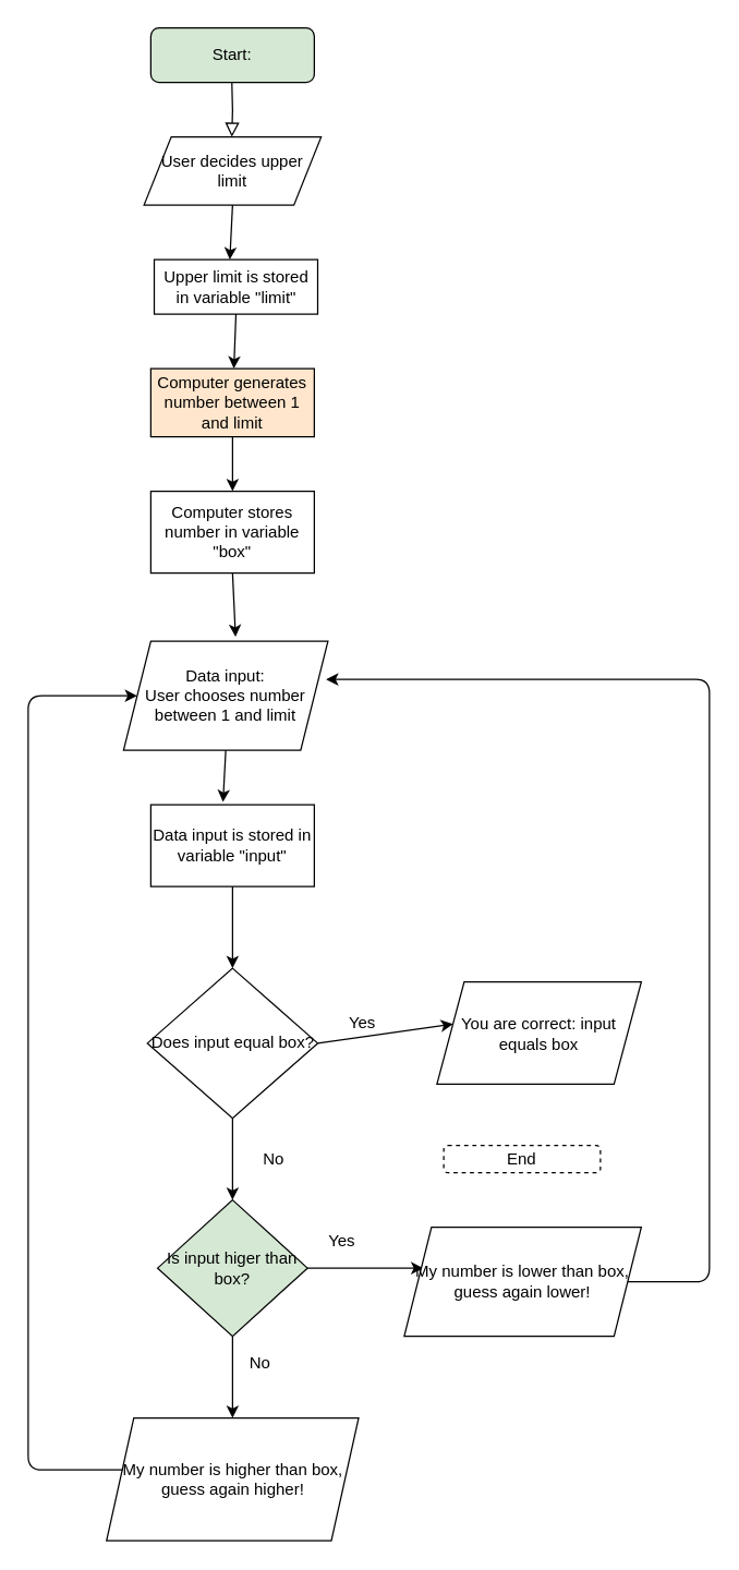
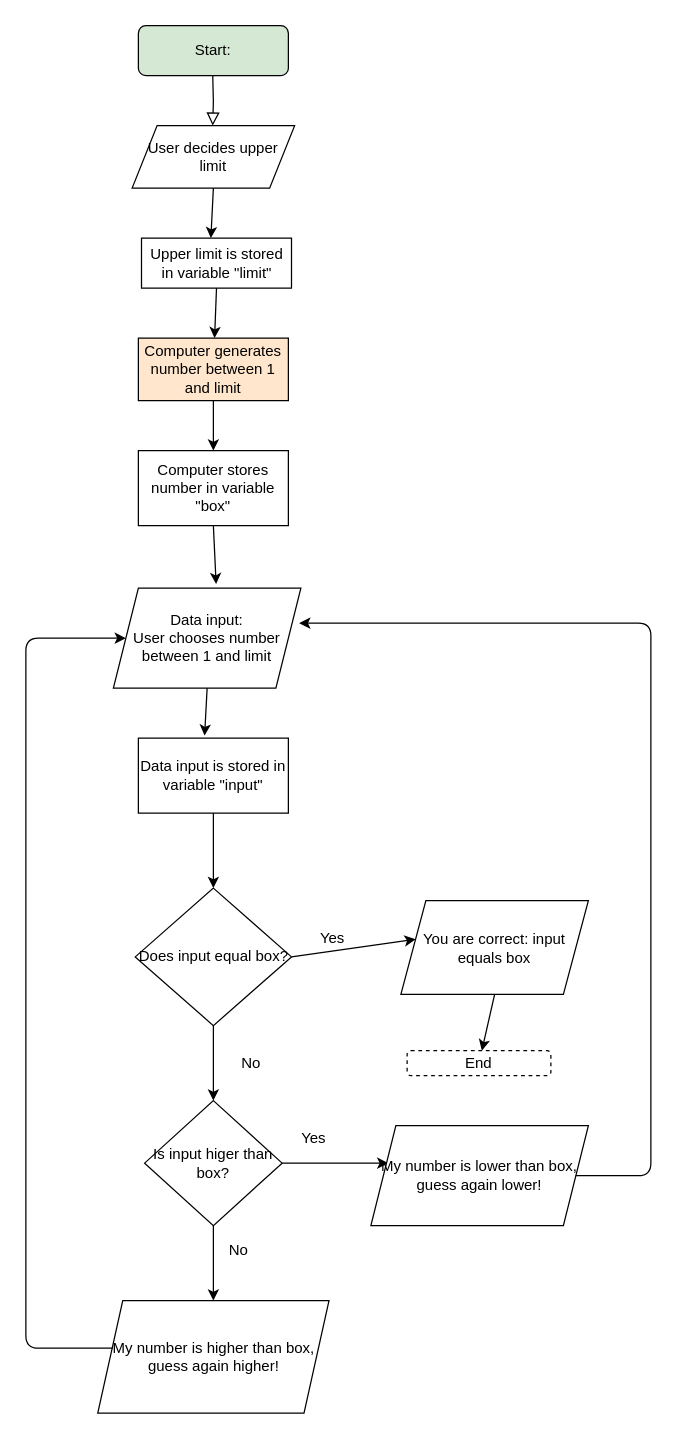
  <mxCell id="0" />
  <mxCell id="1" parent="0" />
  <mxCell id="2" value="" style="rounded=0;html=1;jettySize=auto;orthogonalLoop=1;fontSize=11;endArrow=block;endFill=0;endSize=8;strokeWidth=1;shadow=0;labelBackgroundColor=none;edgeStyle=orthogonalEdgeStyle;" parent="1" edge="1"><mxGeometry relative="1" as="geometry"><mxPoint x="169.5" y="60" as="sourcePoint" /><mxPoint x="169.5" y="100" as="targetPoint" /></mxGeometry></mxCell>
  <mxCell id="3" value="Start:" style="rounded=1;whiteSpace=wrap;html=1;fontSize=12;glass=0;strokeWidth=1;shadow=0;fillColor=#d5e8d4;" parent="1" vertex="1"><mxGeometry x="110" y="20" width="120" height="40" as="geometry" /></mxCell>
  <mxCell id="4" value="Data input:&lt;br&gt;User chooses number between 1 and limit" style="shape=parallelogram;perimeter=parallelogramPerimeter;whiteSpace=wrap;html=1;fixedSize=1;" vertex="1" parent="1"><mxGeometry x="90" y="470" width="150" height="80" as="geometry" /></mxCell>
  <mxCell id="5" value="Computer generates number between 1 and limit" style="rounded=0;whiteSpace=wrap;html=1;fillColor=#ffe6cc;" vertex="1" parent="1"><mxGeometry x="110" y="270" width="120" height="50" as="geometry" /></mxCell>
  <mxCell id="6" value="" style="endArrow=classic;html=1;" edge="1" parent="1" target="7"><mxGeometry width="50" height="50" relative="1" as="geometry"><mxPoint x="170" y="320" as="sourcePoint" /><mxPoint x="170" y="390" as="targetPoint" /></mxGeometry></mxCell>
  <mxCell id="7" value="Computer stores number in variable &quot;box&quot;" style="rounded=0;whiteSpace=wrap;html=1;" vertex="1" parent="1"><mxGeometry x="110" y="360" width="120" height="60" as="geometry" /></mxCell>
  <mxCell id="8" value="" style="endArrow=classic;html=1;exitX=0.5;exitY=1;exitDx=0;exitDy=0;entryX=0.548;entryY=-0.04;entryDx=0;entryDy=0;entryPerimeter=0;" edge="1" parent="1" source="7" target="4"><mxGeometry width="50" height="50" relative="1" as="geometry"><mxPoint x="220" y="470" as="sourcePoint" /><mxPoint x="270" y="420" as="targetPoint" /></mxGeometry></mxCell>
  <mxCell id="9" value="Data input is stored in variable &quot;input&quot;" style="rounded=0;whiteSpace=wrap;html=1;" vertex="1" parent="1"><mxGeometry x="110" y="590" width="120" height="60" as="geometry" /></mxCell>
  <mxCell id="10" value="" style="endArrow=classic;html=1;exitX=0.5;exitY=1;exitDx=0;exitDy=0;" edge="1" parent="1" source="4"><mxGeometry width="50" height="50" relative="1" as="geometry"><mxPoint x="220" y="600" as="sourcePoint" /><mxPoint x="163" y="588" as="targetPoint" /></mxGeometry></mxCell>
  <mxCell id="11" value="" style="endArrow=classic;html=1;exitX=0.5;exitY=1;exitDx=0;exitDy=0;" edge="1" parent="1" source="9"><mxGeometry width="50" height="50" relative="1" as="geometry"><mxPoint x="220" y="720" as="sourcePoint" /><mxPoint x="170" y="710" as="targetPoint" /></mxGeometry></mxCell>
  <mxCell id="12" value="Does input equal box?" style="rhombus;whiteSpace=wrap;html=1;" vertex="1" parent="1"><mxGeometry x="107.5" y="710" width="125" height="110" as="geometry" /></mxCell>
  <mxCell id="13" value="You are correct: input equals box" style="shape=parallelogram;perimeter=parallelogramPerimeter;whiteSpace=wrap;html=1;fixedSize=1;" vertex="1" parent="1"><mxGeometry x="320" y="720" width="150" height="75" as="geometry" /></mxCell>
  <mxCell id="14" value="Yes" style="text;html=1;align=center;verticalAlign=middle;resizable=0;points=[];autosize=1;" vertex="1" parent="1"><mxGeometry x="250" y="740" width="30" height="20" as="geometry" /></mxCell>
  <mxCell id="15" value="" style="endArrow=classic;html=1;exitX=1;exitY=0.5;exitDx=0;exitDy=0;entryX=0.079;entryY=0.413;entryDx=0;entryDy=0;entryPerimeter=0;" edge="1" parent="1" source="12" target="13"><mxGeometry width="50" height="50" relative="1" as="geometry"><mxPoint x="220" y="610" as="sourcePoint" /><mxPoint x="270" y="560" as="targetPoint" /></mxGeometry></mxCell>
  <mxCell id="16" value="" style="endArrow=classic;html=1;exitX=0.5;exitY=1;exitDx=0;exitDy=0;" edge="1" parent="1" source="12"><mxGeometry width="50" height="50" relative="1" as="geometry"><mxPoint x="220" y="850" as="sourcePoint" /><mxPoint x="170" y="880" as="targetPoint" /></mxGeometry></mxCell>
  <mxCell id="17" value="No" style="text;html=1;align=center;verticalAlign=middle;resizable=0;points=[];autosize=1;" vertex="1" parent="1"><mxGeometry x="185" y="840" width="30" height="20" as="geometry" /></mxCell>
- <mxCell id="18" value="Is input higer than box?" style="rhombus;whiteSpace=wrap;html=1;fillColor=#d5e8d4;" vertex="1" parent="1"><mxGeometry x="115" y="880" width="110" height="100" as="geometry" /></mxCell>
+ <mxCell id="18" value="Is input higer than box?" style="rhombus;whiteSpace=wrap;html=1;" vertex="1" parent="1"><mxGeometry x="115" y="880" width="110" height="100" as="geometry" /></mxCell>
+ <mxCell id="19" value="" style="endArrow=classic;html=1;exitX=0.5;exitY=1;exitDx=0;exitDy=0;" edge="1" parent="1" source="13" target="20"><mxGeometry width="50" height="50" relative="1" as="geometry"><mxPoint x="220" y="840" as="sourcePoint" /><mxPoint x="385" y="850" as="targetPoint" /></mxGeometry></mxCell>
  <mxCell id="20" value="End" style="rounded=1;whiteSpace=wrap;html=1;dashed=1;" vertex="1" parent="1"><mxGeometry x="325" y="840" width="115" height="20" as="geometry" /></mxCell>
  <mxCell id="21" value="" style="endArrow=classic;html=1;exitX=1;exitY=0.5;exitDx=0;exitDy=0;" edge="1" parent="1" source="18"><mxGeometry width="50" height="50" relative="1" as="geometry"><mxPoint x="220" y="830" as="sourcePoint" /><mxPoint x="310" y="930" as="targetPoint" /></mxGeometry></mxCell>
  <mxCell id="22" value="Yes" style="text;html=1;align=center;verticalAlign=middle;resizable=0;points=[];autosize=1;" vertex="1" parent="1"><mxGeometry x="235" y="900" width="30" height="20" as="geometry" /></mxCell>
  <mxCell id="23" value="My number is lower than box, guess again lower!" style="shape=parallelogram;perimeter=parallelogramPerimeter;whiteSpace=wrap;html=1;fixedSize=1;" vertex="1" parent="1"><mxGeometry x="296" y="900" width="174" height="80" as="geometry" /></mxCell>
  <mxCell id="24" value="" style="endArrow=classic;html=1;exitX=1;exitY=0.5;exitDx=0;exitDy=0;entryX=0.991;entryY=0.35;entryDx=0;entryDy=0;entryPerimeter=0;" edge="1" parent="1" source="23" target="4"><mxGeometry width="50" height="50" relative="1" as="geometry"><mxPoint x="320" y="890" as="sourcePoint" /><mxPoint x="250" y="550" as="targetPoint" /><Array as="points"><mxPoint x="520" y="940" /><mxPoint x="520" y="498" /></Array></mxGeometry></mxCell>
  <mxCell id="25" value="" style="endArrow=classic;html=1;exitX=0.5;exitY=1;exitDx=0;exitDy=0;" edge="1" parent="1" source="18"><mxGeometry width="50" height="50" relative="1" as="geometry"><mxPoint x="220" y="1050" as="sourcePoint" /><mxPoint x="170" y="1040" as="targetPoint" /></mxGeometry></mxCell>
  <mxCell id="26" value="My number is higher than box, guess again higher!" style="shape=parallelogram;perimeter=parallelogramPerimeter;whiteSpace=wrap;html=1;fixedSize=1;" vertex="1" parent="1"><mxGeometry x="77.5" y="1040" width="185" height="90" as="geometry" /></mxCell>
  <mxCell id="27" value="" style="endArrow=classic;html=1;exitX=0.066;exitY=0.422;exitDx=0;exitDy=0;exitPerimeter=0;entryX=0;entryY=0.5;entryDx=0;entryDy=0;" edge="1" parent="1" source="26" target="4"><mxGeometry width="50" height="50" relative="1" as="geometry"><mxPoint x="220" y="1120" as="sourcePoint" /><mxPoint x="50" y="840" as="targetPoint" /><Array as="points"><mxPoint x="20" y="1078" /><mxPoint x="20" y="510" /></Array></mxGeometry></mxCell>
  <mxCell id="28" value="No" style="text;html=1;align=center;verticalAlign=middle;resizable=0;points=[];autosize=1;" vertex="1" parent="1"><mxGeometry x="175" y="990" width="30" height="20" as="geometry" /></mxCell>
  <mxCell id="29" value="User decides upper limit" style="shape=parallelogram;perimeter=parallelogramPerimeter;whiteSpace=wrap;html=1;fixedSize=1;" vertex="1" parent="1"><mxGeometry x="105" y="100" width="130" height="50" as="geometry" /></mxCell>
  <mxCell id="30" value="" style="endArrow=classic;html=1;exitX=0.5;exitY=1;exitDx=0;exitDy=0;" edge="1" parent="1" source="29"><mxGeometry width="50" height="50" relative="1" as="geometry"><mxPoint x="220" y="270" as="sourcePoint" /><mxPoint x="168" y="190" as="targetPoint" /></mxGeometry></mxCell>
  <mxCell id="31" value="Upper limit is stored in variable &quot;limit&quot;" style="rounded=0;whiteSpace=wrap;html=1;" vertex="1" parent="1"><mxGeometry x="112.5" y="190" width="120" height="40" as="geometry" /></mxCell>
  <mxCell id="32" value="" style="endArrow=classic;html=1;exitX=0.5;exitY=1;exitDx=0;exitDy=0;" edge="1" parent="1" source="31" target="5"><mxGeometry width="50" height="50" relative="1" as="geometry"><mxPoint x="160" y="230" as="sourcePoint" /><mxPoint x="270" y="220" as="targetPoint" /></mxGeometry></mxCell>
